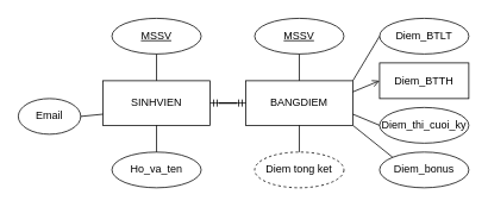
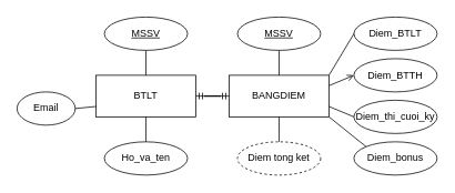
  <mxCell id="0" />
  <mxCell id="1" parent="0" />
- <mxCell id="2" value="SINHVIEN" style="rounded=0;whiteSpace=wrap;html=1;" vertex="1" parent="1"><mxGeometry x="115" y="90" width="120" height="50" as="geometry" /></mxCell>
+ <mxCell id="2" value="BTLT" style="rounded=0;whiteSpace=wrap;html=1;" vertex="1" parent="1"><mxGeometry x="115" y="90" width="120" height="50" as="geometry" /></mxCell>
  <mxCell id="3" value="BANGDIEM" style="rounded=0;whiteSpace=wrap;html=1;" vertex="1" parent="1"><mxGeometry x="275" y="90" width="120" height="50" as="geometry" /></mxCell>
  <mxCell id="4" value="Ho_va_ten" style="ellipse;whiteSpace=wrap;html=1;" vertex="1" parent="1"><mxGeometry x="125" y="170" width="100" height="40" as="geometry" /></mxCell>
  <mxCell id="5" value="Email" style="ellipse;whiteSpace=wrap;html=1;" vertex="1" parent="1"><mxGeometry x="20" y="110" width="70" height="40" as="geometry" /></mxCell>
  <mxCell id="6" value="MSSV" style="ellipse;whiteSpace=wrap;html=1;align=center;fontStyle=4;" vertex="1" parent="1"><mxGeometry x="285" y="20" width="100" height="40" as="geometry" /></mxCell>
  <mxCell id="7" value="MSSV" style="ellipse;whiteSpace=wrap;html=1;align=center;fontStyle=4;" vertex="1" parent="1"><mxGeometry x="125" y="20" width="100" height="40" as="geometry" /></mxCell>
  <mxCell id="8" value="Diem tong ket" style="ellipse;whiteSpace=wrap;html=1;align=center;dashed=1;" vertex="1" parent="1"><mxGeometry x="285" y="170" width="100" height="40" as="geometry" /></mxCell>
  <mxCell id="9" value="Diem_BTLT" style="ellipse;whiteSpace=wrap;html=1;align=center;" vertex="1" parent="1"><mxGeometry x="425" y="20" width="100" height="40" as="geometry" /></mxCell>
- <mxCell id="10" value="Diem_BTTH" style="whiteSpace=wrap;html=1;align=center;rounded=0;" vertex="1" parent="1"><mxGeometry x="425" y="70" width="100" height="40" as="geometry" /></mxCell>
+ <mxCell id="10" value="Diem_BTTH" style="ellipse;whiteSpace=wrap;html=1;align=center;" vertex="1" parent="1"><mxGeometry x="425" y="70" width="100" height="40" as="geometry" /></mxCell>
  <mxCell id="11" value="Diem_thi_cuoi_ky" style="ellipse;whiteSpace=wrap;html=1;align=center;" vertex="1" parent="1"><mxGeometry x="425" y="120" width="100" height="40" as="geometry" /></mxCell>
  <mxCell id="12" value="Diem_bonus" style="ellipse;whiteSpace=wrap;html=1;align=center;" vertex="1" parent="1"><mxGeometry x="425" y="170" width="100" height="40" as="geometry" /></mxCell>
  <mxCell id="13" value="" style="endArrow=none;html=1;rounded=0;exitX=1;exitY=1;exitDx=0;exitDy=0;entryX=0;entryY=0;entryDx=0;entryDy=0;" edge="1" parent="1" source="3" target="12"><mxGeometry width="50" height="50" relative="1" as="geometry"><mxPoint x="615" y="120" as="sourcePoint" /><mxPoint x="665" y="70" as="targetPoint" /></mxGeometry></mxCell>
  <mxCell id="14" value="" style="endArrow=open;html=1;rounded=0;exitX=1;exitY=0.25;exitDx=0;exitDy=0;entryX=0;entryY=0.5;entryDx=0;entryDy=0;" edge="1" parent="1" source="3" target="10"><mxGeometry width="50" height="50" relative="1" as="geometry"><mxPoint x="625" y="130" as="sourcePoint" /><mxPoint x="675" y="80" as="targetPoint" /></mxGeometry></mxCell>
  <mxCell id="15" value="" style="endArrow=none;html=1;rounded=0;exitX=0.5;exitY=1;exitDx=0;exitDy=0;entryX=0.5;entryY=0;entryDx=0;entryDy=0;" edge="1" parent="1" source="6" target="3"><mxGeometry width="50" height="50" relative="1" as="geometry"><mxPoint x="635" y="140" as="sourcePoint" /><mxPoint x="685" y="90" as="targetPoint" /></mxGeometry></mxCell>
  <mxCell id="16" value="" style="endArrow=none;html=1;rounded=0;exitX=1;exitY=0;exitDx=0;exitDy=0;entryX=0;entryY=0.5;entryDx=0;entryDy=0;" edge="1" parent="1" source="3" target="9"><mxGeometry width="50" height="50" relative="1" as="geometry"><mxPoint x="625" y="130" as="sourcePoint" /><mxPoint x="675" y="80" as="targetPoint" /></mxGeometry></mxCell>
  <mxCell id="17" value="" style="endArrow=none;html=1;rounded=0;exitX=0.5;exitY=0;exitDx=0;exitDy=0;entryX=0.5;entryY=1;entryDx=0;entryDy=0;" edge="1" parent="1" source="8" target="3"><mxGeometry width="50" height="50" relative="1" as="geometry"><mxPoint x="635" y="140" as="sourcePoint" /><mxPoint x="685" y="90" as="targetPoint" /></mxGeometry></mxCell>
  <mxCell id="18" value="" style="endArrow=none;html=1;rounded=0;entryX=0.5;entryY=1;entryDx=0;entryDy=0;exitX=0.5;exitY=0;exitDx=0;exitDy=0;" edge="1" parent="1" source="4" target="2"><mxGeometry width="50" height="50" relative="1" as="geometry"><mxPoint x="55" y="230" as="sourcePoint" /><mxPoint x="105" y="180" as="targetPoint" /></mxGeometry></mxCell>
  <mxCell id="19" value="" style="endArrow=none;html=1;rounded=0;entryX=0;entryY=0.75;entryDx=0;entryDy=0;exitX=1;exitY=0.5;exitDx=0;exitDy=0;" edge="1" parent="1" source="5" target="2"><mxGeometry width="50" height="50" relative="1" as="geometry"><mxPoint x="75" y="250" as="sourcePoint" /><mxPoint x="125" y="200" as="targetPoint" /></mxGeometry></mxCell>
  <mxCell id="20" value="" style="endArrow=none;html=1;rounded=0;entryX=0.5;entryY=1;entryDx=0;entryDy=0;" edge="1" parent="1" source="2" target="7"><mxGeometry width="50" height="50" relative="1" as="geometry"><mxPoint x="85" y="260" as="sourcePoint" /><mxPoint x="135" y="210" as="targetPoint" /></mxGeometry></mxCell>
  <mxCell id="21" value="" style="endArrow=none;html=1;rounded=0;entryX=0;entryY=0.5;entryDx=0;entryDy=0;exitX=1;exitY=0.75;exitDx=0;exitDy=0;" edge="1" parent="1" source="3" target="11"><mxGeometry width="50" height="50" relative="1" as="geometry"><mxPoint x="395" y="120" as="sourcePoint" /><mxPoint x="745" y="150" as="targetPoint" /></mxGeometry></mxCell>
  <mxCell id="22" value="" style="edgeStyle=entityRelationEdgeStyle;fontSize=12;html=1;endArrow=ERmandOne;startArrow=ERmandOne;rounded=0;exitX=1;exitY=0.5;exitDx=0;exitDy=0;" edge="1" parent="1" source="2"><mxGeometry width="100" height="100" relative="1" as="geometry"><mxPoint y="200" as="sourcePoint" x="235" /><mxPoint x="275" y="115" as="targetPoint" /></mxGeometry></mxCell>
